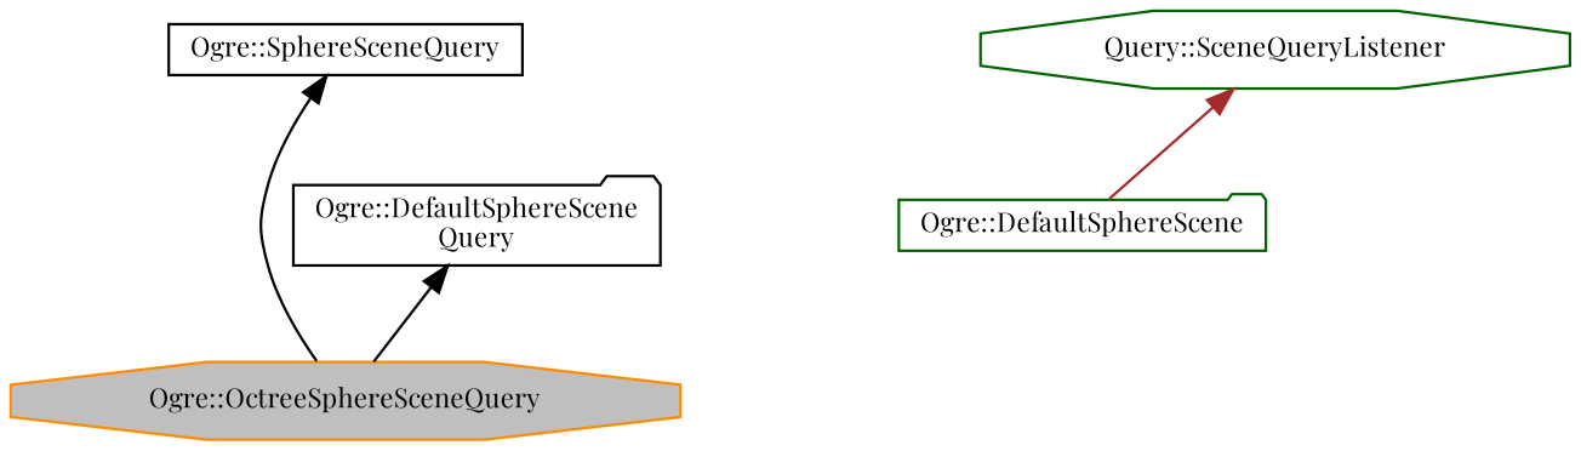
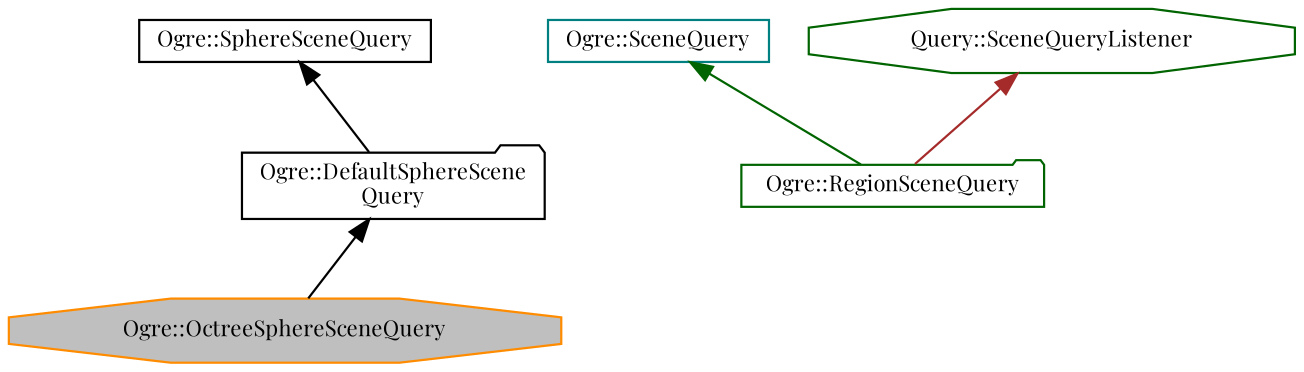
  digraph {
    fontname="Playfair Display"
    node [color=black fontname="Playfair Display" fontsize=10 shape=octagon]
    edge [color=black dir=back fontname="Playfair Display" fontsize=10 labelfontname=Helvetica labelfontsize=10 style=solid]
    n1 [color=darkorange fillcolor=grey75 fontcolor=black height=0.2 label="Ogre::OctreeSphereSceneQuery" style=filled width=0.4]
    n2 [height=0.2 label="Ogre::DefaultSphereScene\lQuery" shape=folder width=0.4]
    n3 [height=0.2 label="Ogre::SphereSceneQuery" shape=box width=0.4]
-   n4 [color=darkgreen height=0.2 label="Ogre::DefaultSphereScene" shape=folder width=0.4]
+   n4 [color=darkgreen height=0.2 label="Ogre::RegionSceneQuery" shape=folder width=0.4]
+   n5 [color=teal height=0.2 label="Ogre::SceneQuery" shape=box width=0.4]
    n6 [color=darkgreen height=0.2 label="Query::SceneQueryListener" width=0.4]
    n2 -> n1
-   n3 -> n1
+   n3 -> n2
+   n5 -> n4 [color=darkgreen]
    n6 -> n4 [color=brown]
  }
